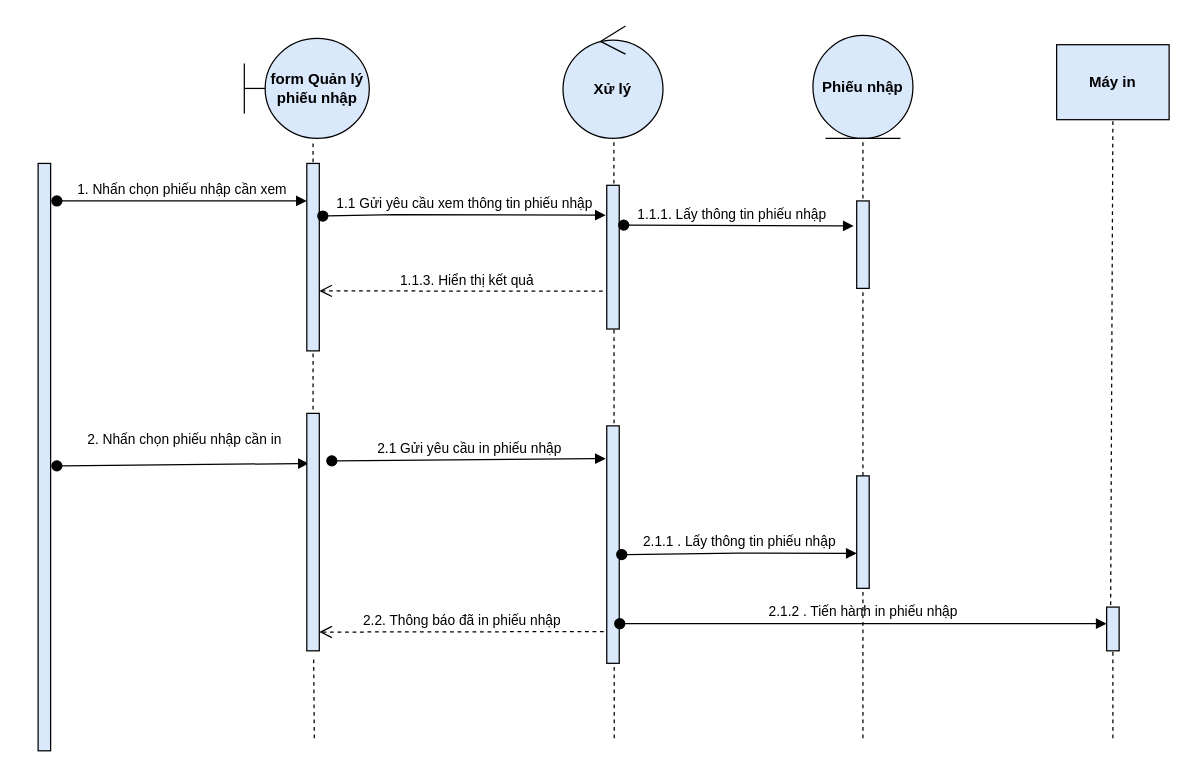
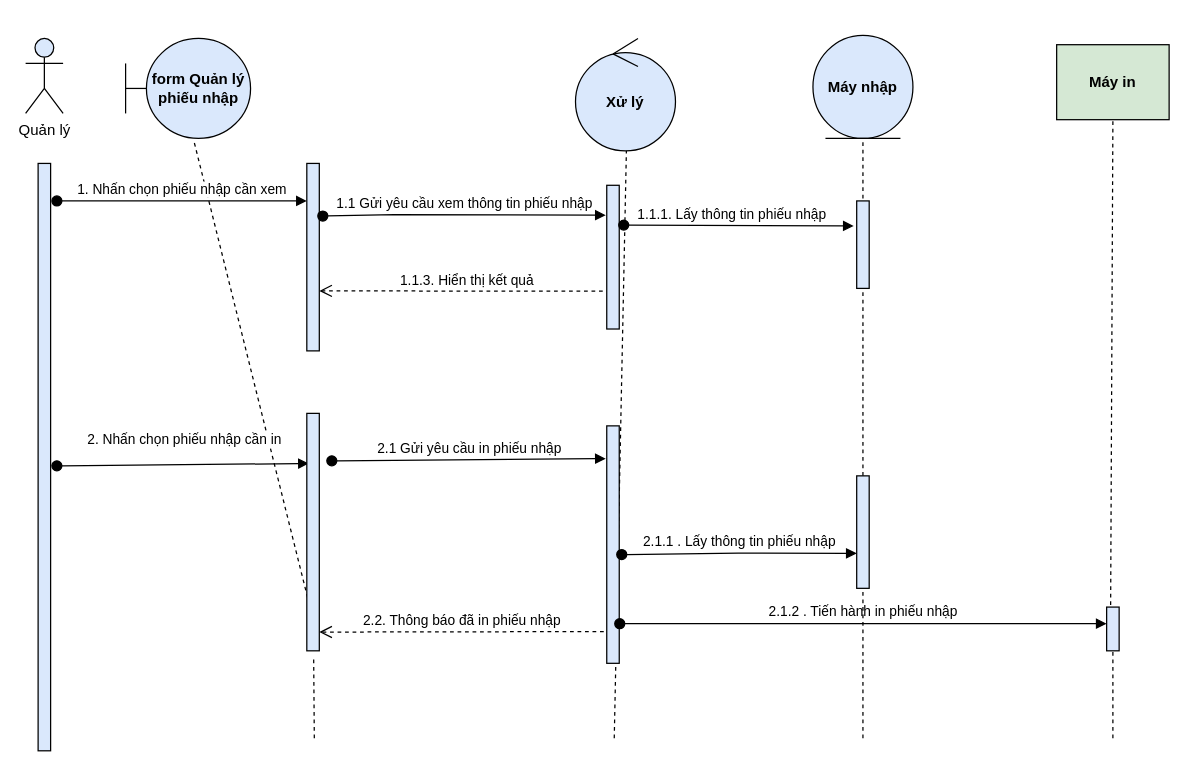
  <mxCell id="0" />
  <mxCell id="1" parent="0" />
  <mxCell id="2" value="" style="endArrow=none;dashed=1;html=1;rounded=0;entryX=0.5;entryY=1;entryDx=0;entryDy=0;startArrow=none;fillColor=#dae8fc;strokeColor=#000000;" parent="1" source="30" target="9" edge="1"><mxGeometry width="50" height="50" relative="1" as="geometry"><mxPoint x="690" y="405" as="sourcePoint" /><mxPoint x="690.56" y="131.88" as="targetPoint" /></mxGeometry></mxCell>
  <mxCell id="3" value="" style="endArrow=none;dashed=1;html=1;rounded=0;entryX=0.509;entryY=0.998;entryDx=0;entryDy=0;entryPerimeter=0;fillColor=#dae8fc;strokeColor=#000000;" parent="1" target="8" edge="1"><mxGeometry width="50" height="50" relative="1" as="geometry"><mxPoint x="491" y="590" as="sourcePoint" /><mxPoint x="489.5" y="147.5" as="targetPoint" /></mxGeometry></mxCell>
  <mxCell id="4" value="" style="endArrow=none;dashed=1;html=1;rounded=0;entryX=0.55;entryY=1.043;entryDx=0;entryDy=0;entryPerimeter=0;fillColor=#dae8fc;strokeColor=#000000;startArrow=none;" parent="1" target="7" edge="1"><mxGeometry width="50" height="50" relative="1" as="geometry"><mxPoint x="250" y="495" as="sourcePoint" /><mxPoint x="365" y="190" as="targetPoint" /></mxGeometry></mxCell>
  <mxCell id="5" value="" style="html=1;points=[];perimeter=orthogonalPerimeter;fillColor=#dae8fc;strokeColor=#000000;" parent="1" vertex="1"><mxGeometry x="245" y="130" width="10" height="150" as="geometry" /></mxCell>
- <mxCell id="7" value="&lt;b&gt;form Quản lý phiếu nhập&lt;/b&gt;" style="shape=umlBoundary;whiteSpace=wrap;html=1;fillColor=#dae8fc;strokeColor=#000000;" parent="1" vertex="1"><mxGeometry x="195" y="30" width="100" height="80" as="geometry" /></mxCell>
- <mxCell id="8" value="&lt;b&gt;Xử lý&lt;/b&gt;" style="ellipse;shape=umlControl;whiteSpace=wrap;html=1;fillColor=#dae8fc;strokeColor=#000000;" parent="1" vertex="1"><mxGeometry x="450" y="20" width="80" height="90" as="geometry" /></mxCell>
- <mxCell id="9" value="&lt;b&gt;Phiếu nhập&lt;/b&gt;" style="ellipse;shape=umlEntity;whiteSpace=wrap;html=1;fillColor=#dae8fc;strokeColor=#000000;" parent="1" vertex="1"><mxGeometry x="650" y="27.5" width="80" height="82.5" as="geometry" /></mxCell>
+ <mxCell id="6" value="Quản lý" style="shape=umlActor;verticalLabelPosition=bottom;verticalAlign=top;html=1;fillColor=#dae8fc;strokeColor=#000000;" parent="1" vertex="1"><mxGeometry x="20" y="30" width="30" height="60" as="geometry" /></mxCell>
+ <mxCell id="7" value="&lt;b&gt;form Quản lý phiếu nhập&lt;/b&gt;" style="shape=umlBoundary;whiteSpace=wrap;html=1;fillColor=#dae8fc;strokeColor=#000000;" parent="1" vertex="1"><mxGeometry x="100" y="30" width="100" height="80" as="geometry" /></mxCell>
+ <mxCell id="8" value="&lt;b&gt;Xử lý&lt;/b&gt;" style="ellipse;shape=umlControl;whiteSpace=wrap;html=1;fillColor=#dae8fc;strokeColor=#000000;" parent="1" vertex="1"><mxGeometry x="460" y="30" width="80" height="90" as="geometry" /></mxCell>
+ <mxCell id="9" value="&lt;b&gt;Máy nhập&lt;/b&gt;" style="ellipse;shape=umlEntity;whiteSpace=wrap;html=1;fillColor=#dae8fc;strokeColor=#000000;" parent="1" vertex="1"><mxGeometry x="650" y="27.5" width="80" height="82.5" as="geometry" /></mxCell>
  <mxCell id="10" value="" style="html=1;points=[];perimeter=orthogonalPerimeter;fillColor=#dae8fc;strokeColor=#000000;" parent="1" vertex="1"><mxGeometry x="30" y="130" width="10" height="470" as="geometry" /></mxCell>
  <mxCell id="11" value="" style="html=1;points=[];perimeter=orthogonalPerimeter;fillColor=#dae8fc;strokeColor=#000000;" parent="1" vertex="1"><mxGeometry x="485" y="147.5" width="10" height="115" as="geometry" /></mxCell>
  <mxCell id="12" value="1. Nhấn chọn phiếu nhập cần xem" style="html=1;verticalAlign=bottom;startArrow=oval;endArrow=block;startSize=8;rounded=0;fillColor=#dae8fc;strokeColor=#000000;" parent="1" edge="1"><mxGeometry relative="1" as="geometry"><mxPoint x="45" y="160" as="sourcePoint" /><mxPoint x="245" y="160" as="targetPoint" /><Array as="points" /><mxPoint as="offset" /></mxGeometry></mxCell>
  <mxCell id="13" value="1.1 Gửi yêu cầu xem thông tin phiếu nhập" style="html=1;verticalAlign=bottom;startArrow=oval;endArrow=block;startSize=8;rounded=0;entryX=-0.08;entryY=0.208;entryDx=0;entryDy=0;entryPerimeter=0;exitX=1.28;exitY=0.281;exitDx=0;exitDy=0;exitPerimeter=0;fillColor=#dae8fc;strokeColor=#000000;" parent="1" source="5" target="11" edge="1"><mxGeometry relative="1" as="geometry"><mxPoint x="258" y="128" as="sourcePoint" /><mxPoint x="250" y="172" as="targetPoint" /><Array as="points"><mxPoint x="315" y="171" /></Array></mxGeometry></mxCell>
  <mxCell id="14" value="" style="html=1;points=[];perimeter=orthogonalPerimeter;fillColor=#dae8fc;strokeColor=#000000;" parent="1" vertex="1"><mxGeometry x="685" y="160" width="10" height="70" as="geometry" /></mxCell>
  <mxCell id="15" value="1.1.1. Lấy thông tin phiếu nhập" style="html=1;verticalAlign=bottom;startArrow=oval;endArrow=block;startSize=8;rounded=0;entryX=-0.24;entryY=0.287;entryDx=0;entryDy=0;entryPerimeter=0;exitX=1.36;exitY=0.277;exitDx=0;exitDy=0;exitPerimeter=0;fillColor=#dae8fc;strokeColor=#000000;" parent="1" source="11" target="14" edge="1"><mxGeometry x="-0.061" relative="1" as="geometry"><mxPoint x="502" y="95" as="sourcePoint" /><mxPoint x="725" y="95.165" as="targetPoint" /><Array as="points" /><mxPoint as="offset" /></mxGeometry></mxCell>
  <mxCell id="16" value="2. Nhấn chọn phiếu nhập&amp;nbsp;cần in" style="html=1;verticalAlign=bottom;startArrow=oval;endArrow=block;startSize=8;rounded=0;entryX=0.16;entryY=0.215;entryDx=0;entryDy=0;entryPerimeter=0;fillColor=#dae8fc;strokeColor=#000000;" parent="1" edge="1"><mxGeometry x="0.01" y="11" relative="1" as="geometry"><mxPoint x="45" y="372" as="sourcePoint" /><mxPoint x="246.6" y="370.1" as="targetPoint" /><Array as="points" /><mxPoint as="offset" /></mxGeometry></mxCell>
  <mxCell id="17" value="1.1.3. Hiển thị kết quả" style="html=1;verticalAlign=bottom;endArrow=open;dashed=1;endSize=8;rounded=0;exitX=-0.32;exitY=0.737;exitDx=0;exitDy=0;exitPerimeter=0;fillColor=#dae8fc;strokeColor=#000000;" parent="1" source="11" edge="1"><mxGeometry x="-0.039" y="1" relative="1" as="geometry"><mxPoint x="440.6" y="230" as="sourcePoint" /><mxPoint x="255" y="232" as="targetPoint" /><Array as="points" /><mxPoint as="offset" /></mxGeometry></mxCell>
- <mxCell id="18" value="&lt;b&gt;Máy in&lt;/b&gt;" style="rounded=0;whiteSpace=wrap;html=1;fillColor=#dae8fc;strokeColor=#000000;" parent="1" vertex="1"><mxGeometry x="845" y="35" width="90" height="60" as="geometry" /></mxCell>
+ <mxCell id="18" value="&lt;b&gt;Máy in&lt;/b&gt;" style="rounded=0;whiteSpace=wrap;html=1;fillColor=#d5e8d4;strokeColor=#000000;" parent="1" vertex="1"><mxGeometry x="845" y="35" width="90" height="60" as="geometry" /></mxCell>
  <mxCell id="19" value="" style="endArrow=none;dashed=1;html=1;rounded=0;startArrow=none;fillColor=#dae8fc;strokeColor=#000000;exitX=0.32;exitY=-0.05;exitDx=0;exitDy=0;exitPerimeter=0;entryX=0.5;entryY=1;entryDx=0;entryDy=0;" parent="1" source="29" target="18" edge="1"><mxGeometry width="50" height="50" relative="1" as="geometry"><mxPoint x="888.2" y="482" as="sourcePoint" /><mxPoint x="1048" y="100" as="targetPoint" /></mxGeometry></mxCell>
  <mxCell id="20" value="" style="endArrow=none;dashed=1;html=1;rounded=0;entryX=0.55;entryY=1.043;entryDx=0;entryDy=0;entryPerimeter=0;fillColor=#dae8fc;strokeColor=#000000;" edge="1" parent="1"><mxGeometry width="50" height="50" relative="1" as="geometry"><mxPoint x="251" y="590" as="sourcePoint" /><mxPoint x="250.5" y="526.72" as="targetPoint" /></mxGeometry></mxCell>
  <mxCell id="21" value="" style="html=1;points=[];perimeter=orthogonalPerimeter;fillColor=#dae8fc;strokeColor=#000000;" vertex="1" parent="1"><mxGeometry x="245" y="330" width="10" height="190" as="geometry" /></mxCell>
  <mxCell id="22" value="2.1 Gửi yêu cầu in phiếu nhập" style="html=1;verticalAlign=bottom;startArrow=oval;endArrow=block;startSize=8;rounded=0;entryX=-0.08;entryY=0.138;entryDx=0;entryDy=0;entryPerimeter=0;fillColor=#dae8fc;strokeColor=#000000;" edge="1" parent="1" target="23"><mxGeometry relative="1" as="geometry"><mxPoint x="265" y="368" as="sourcePoint" /><mxPoint x="485" y="360" as="targetPoint" /><Array as="points" /></mxGeometry></mxCell>
  <mxCell id="23" value="" style="html=1;points=[];perimeter=orthogonalPerimeter;fillColor=#dae8fc;strokeColor=#000000;" vertex="1" parent="1"><mxGeometry x="485" y="340" width="10" height="190" as="geometry" /></mxCell>
  <mxCell id="24" value="2.1.1 . Lấy thông tin phiếu nhập" style="html=1;verticalAlign=bottom;startArrow=oval;endArrow=block;startSize=8;rounded=0;exitX=1.2;exitY=0.433;exitDx=0;exitDy=0;exitPerimeter=0;fillColor=#dae8fc;strokeColor=#000000;" edge="1" parent="1"><mxGeometry relative="1" as="geometry"><mxPoint x="497" y="442.99" as="sourcePoint" /><mxPoint x="685" y="442" as="targetPoint" /><Array as="points"><mxPoint x="590.2" y="441.87" /></Array></mxGeometry></mxCell>
  <mxCell id="25" value="2.2. Thông báo đã in phiếu nhập" style="html=1;verticalAlign=bottom;endArrow=open;dashed=1;endSize=8;rounded=0;exitX=-0.24;exitY=0.487;exitDx=0;exitDy=0;exitPerimeter=0;entryX=1;entryY=0.5;entryDx=0;entryDy=0;entryPerimeter=0;fillColor=#dae8fc;strokeColor=#000000;" edge="1" parent="1"><mxGeometry relative="1" as="geometry"><mxPoint x="482.6" y="504.61" as="sourcePoint" /><mxPoint x="255" y="505" as="targetPoint" /></mxGeometry></mxCell>
  <mxCell id="26" value="" style="endArrow=none;dashed=1;html=1;rounded=0;entryX=0.5;entryY=1;entryDx=0;entryDy=0;startArrow=none;fillColor=#dae8fc;strokeColor=#000000;" edge="1" parent="1" target="29"><mxGeometry width="50" height="50" relative="1" as="geometry"><mxPoint x="890" y="590" as="sourcePoint" /><mxPoint x="1064.29" y="100" as="targetPoint" /></mxGeometry></mxCell>
  <mxCell id="27" value="2.1.2 . Tiến hành in phiếu nhập" style="html=1;verticalAlign=bottom;startArrow=oval;endArrow=block;startSize=8;rounded=0;fillColor=#dae8fc;strokeColor=#000000;exitX=1.04;exitY=0.833;exitDx=0;exitDy=0;exitPerimeter=0;" edge="1" parent="1" source="23" target="29"><mxGeometry relative="1" as="geometry"><mxPoint x="795" y="452.99" as="sourcePoint" /><mxPoint x="983" y="452" as="targetPoint" /><Array as="points" /></mxGeometry></mxCell>
  <mxCell id="28" value="" style="endArrow=none;dashed=1;html=1;rounded=0;entryX=0.5;entryY=1;entryDx=0;entryDy=0;startArrow=none;fillColor=#dae8fc;strokeColor=#000000;" edge="1" parent="1" target="30"><mxGeometry width="50" height="50" relative="1" as="geometry"><mxPoint x="690" y="590" as="sourcePoint" /><mxPoint x="690" y="100" as="targetPoint" /></mxGeometry></mxCell>
  <mxCell id="29" value="" style="html=1;points=[];perimeter=orthogonalPerimeter;fillColor=#dae8fc;strokeColor=#000000;" vertex="1" parent="1"><mxGeometry x="885" y="485" width="10" height="35" as="geometry" /></mxCell>
  <mxCell id="30" value="" style="html=1;points=[];perimeter=orthogonalPerimeter;fillColor=#dae8fc;strokeColor=#000000;" vertex="1" parent="1"><mxGeometry x="685" y="380" width="10" height="90" as="geometry" /></mxCell>
